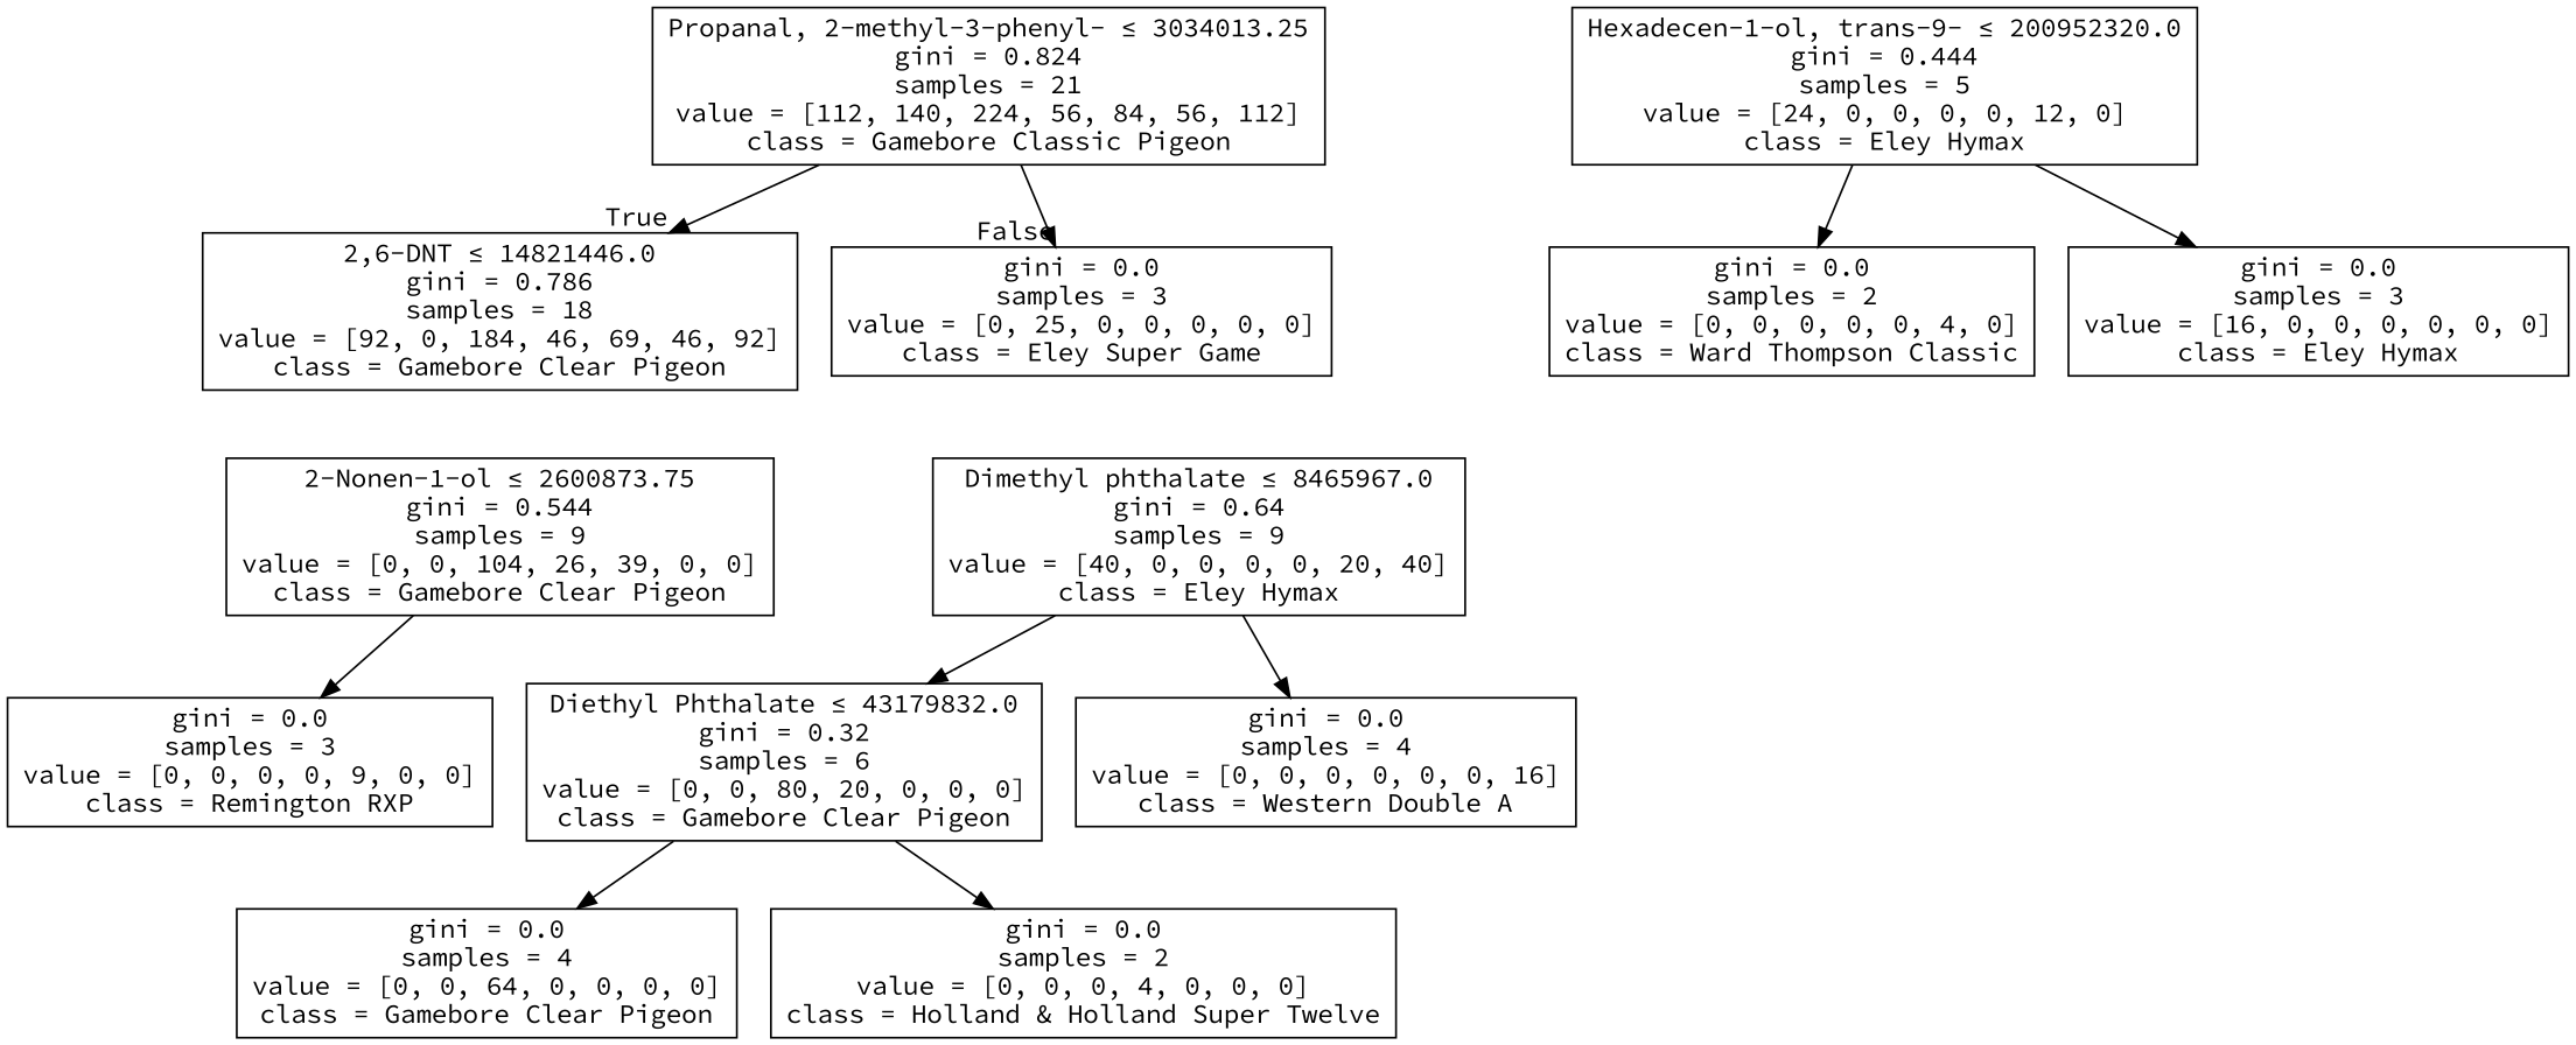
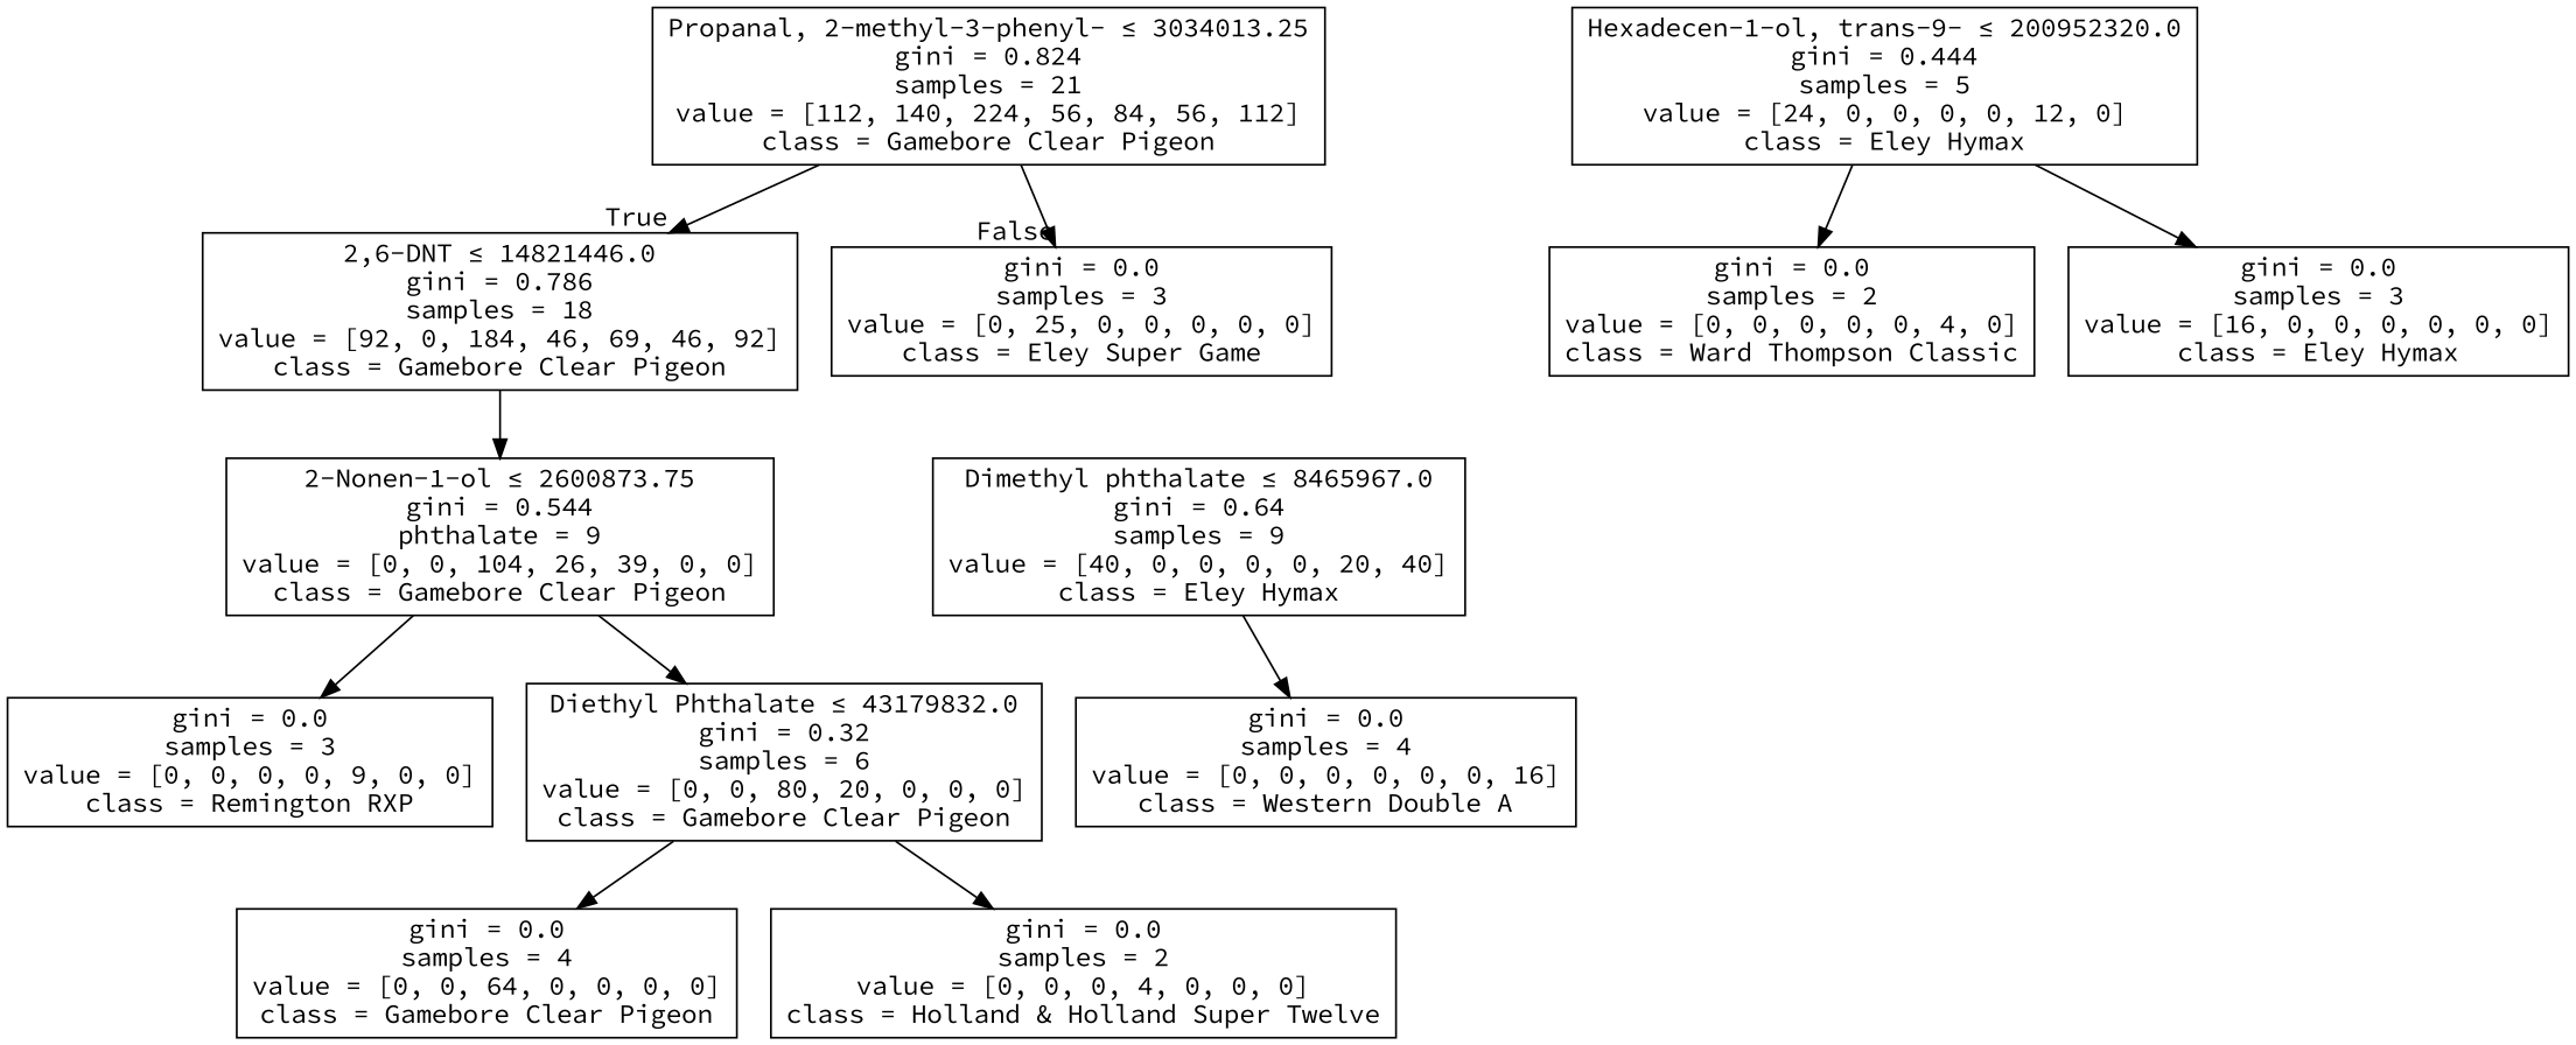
  digraph {
    fontname="Source Code Pro"
    node [fontname="Source Code Pro" shape=box]
    edge [fontname="Source Code Pro"]
-   n1 [label=<Propanal, 2-methyl-3-phenyl- &le; 3034013.25<br/>gini = 0.824<br/>samples = 21<br/>value = [112, 140, 224, 56, 84, 56, 112]<br/>class = Gamebore Classic Pigeon>]
+   n1 [label=<Propanal, 2-methyl-3-phenyl- &le; 3034013.25<br/>gini = 0.824<br/>samples = 21<br/>value = [112, 140, 224, 56, 84, 56, 112]<br/>class = Gamebore Clear Pigeon>]
    n2 [label=<2,6-DNT &le; 14821446.0<br/>gini = 0.786<br/>samples = 18<br/>value = [92, 0, 184, 46, 69, 46, 92]<br/>class = Gamebore Clear Pigeon>]
    n3 [label=<gini = 0.0<br/>samples = 3<br/>value = [0, 25, 0, 0, 0, 0, 0]<br/>class = Eley Super Game>]
-   n4 [label=<2-Nonen-1-ol &le; 2600873.75<br/>gini = 0.544<br/>samples = 9<br/>value = [0, 0, 104, 26, 39, 0, 0]<br/>class = Gamebore Clear Pigeon>]
+   n4 [label=<2-Nonen-1-ol &le; 2600873.75<br/>gini = 0.544<br/>phthalate = 9<br/>value = [0, 0, 104, 26, 39, 0, 0]<br/>class = Gamebore Clear Pigeon>]
    n5 [label=<Diethyl Phthalate &le; 43179832.0<br/>gini = 0.32<br/>samples = 6<br/>value = [0, 0, 80, 20, 0, 0, 0]<br/>class = Gamebore Clear Pigeon>]
    n6 [label=<gini = 0.0<br/>samples = 3<br/>value = [0, 0, 0, 0, 9, 0, 0]<br/>class = Remington RXP>]
    n7 [label=<Dimethyl phthalate &le; 8465967.0<br/>gini = 0.64<br/>samples = 9<br/>value = [40, 0, 0, 0, 0, 20, 40]<br/>class = Eley Hymax>]
    n8 [label=<gini = 0.0<br/>samples = 4<br/>value = [0, 0, 0, 0, 0, 0, 16]<br/>class = Western Double A>]
    n9 [label=<gini = 0.0<br/>samples = 4<br/>value = [0, 0, 64, 0, 0, 0, 0]<br/>class = Gamebore Clear Pigeon>]
    n10 [label=<gini = 0.0<br/>samples = 2<br/>value = [0, 0, 0, 4, 0, 0, 0]<br/>class = Holland &amp; Holland Super Twelve>]
    n11 [label=<Hexadecen-1-ol, trans-9- &le; 200952320.0<br/>gini = 0.444<br/>samples = 5<br/>value = [24, 0, 0, 0, 0, 12, 0]<br/>class = Eley Hymax>]
    n12 [label=<gini = 0.0<br/>samples = 2<br/>value = [0, 0, 0, 0, 0, 4, 0]<br/>class = Ward Thompson Classic>]
    n13 [label=<gini = 0.0<br/>samples = 3<br/>value = [16, 0, 0, 0, 0, 0, 0]<br/>class = Eley Hymax>]
    n1 -> n2 [headlabel=True labelangle=45 labeldistance=2.5]
    n1 -> n3 [headlabel=False labelangle=-45 labeldistance=2.5]
-   n7 -> n5
+   n2 -> n4
+   n4 -> n5
    n4 -> n6
    n5 -> n9
    n5 -> n10
    n7 -> n8
    n11 -> n12
    n11 -> n13
  }
